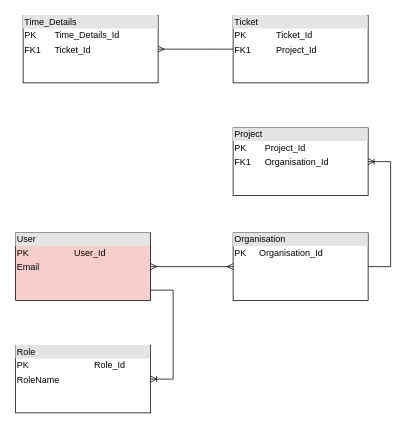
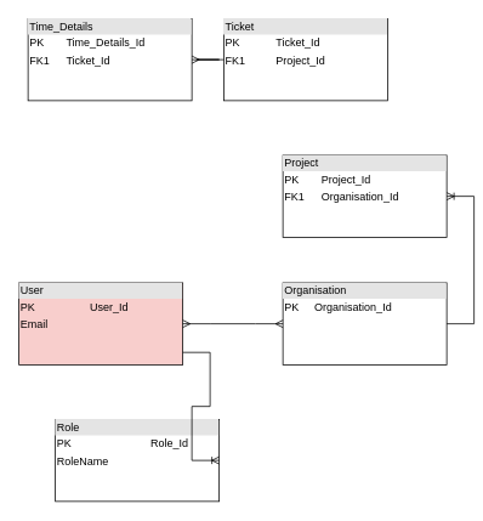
  <mxCell id="0" />
  <mxCell id="1" parent="0" />
  <mxCell id="2" value="&lt;div style=&quot;box-sizing:border-box;width:100%;background:#e4e4e4;padding:2px;&quot;&gt;User&lt;/div&gt;&lt;table style=&quot;width:100%;font-size:1em;&quot; cellpadding=&quot;2&quot; cellspacing=&quot;0&quot;&gt;&lt;tbody&gt;&lt;tr&gt;&lt;td&gt;PK&lt;/td&gt;&lt;td&gt;User_Id&lt;/td&gt;&lt;/tr&gt;&lt;tr&gt;&lt;td&gt;Email&lt;br&gt;&lt;br&gt;&lt;/td&gt;&lt;td&gt;&lt;br&gt;&lt;br&gt;&lt;/td&gt;&lt;/tr&gt;&lt;/tbody&gt;&lt;/table&gt;" style="verticalAlign=top;align=left;overflow=fill;html=1;whiteSpace=wrap;fillColor=#f8cecc;" parent="1" vertex="1"><mxGeometry x="20" y="310" width="180" height="90" as="geometry" /></mxCell>
  <mxCell id="3" value="&lt;div style=&quot;box-sizing:border-box;width:100%;background:#e4e4e4;padding:2px;&quot;&gt;Organisation&lt;/div&gt;&lt;table style=&quot;width:100%;font-size:1em;&quot; cellpadding=&quot;2&quot; cellspacing=&quot;0&quot;&gt;&lt;tbody&gt;&lt;tr&gt;&lt;td&gt;PK&lt;/td&gt;&lt;td&gt;Organisation_Id&lt;/td&gt;&lt;/tr&gt;&lt;tr&gt;&lt;td&gt;&lt;br&gt;&lt;/td&gt;&lt;td&gt;&lt;/td&gt;&lt;/tr&gt;&lt;/tbody&gt;&lt;/table&gt;" style="verticalAlign=top;align=left;overflow=fill;html=1;whiteSpace=wrap;" parent="1" vertex="1"><mxGeometry x="310" y="310" width="180" height="90" as="geometry" /></mxCell>
  <mxCell id="4" value="&lt;div style=&quot;box-sizing:border-box;width:100%;background:#e4e4e4;padding:2px;&quot;&gt;Project&lt;/div&gt;&lt;table style=&quot;width:100%;font-size:1em;&quot; cellpadding=&quot;2&quot; cellspacing=&quot;0&quot;&gt;&lt;tbody&gt;&lt;tr&gt;&lt;td&gt;PK&lt;/td&gt;&lt;td&gt;Project_Id&lt;/td&gt;&lt;/tr&gt;&lt;tr&gt;&lt;td&gt;FK1&lt;/td&gt;&lt;td&gt;Organisation_Id&lt;/td&gt;&lt;/tr&gt;&lt;tr&gt;&lt;td&gt;&lt;/td&gt;&lt;td&gt;&lt;br&gt;&lt;/td&gt;&lt;/tr&gt;&lt;/tbody&gt;&lt;/table&gt;" style="verticalAlign=top;align=left;overflow=fill;html=1;whiteSpace=wrap;" parent="1" vertex="1"><mxGeometry x="310" y="170" width="180" height="90" as="geometry" /></mxCell>
- <mxCell id="5" value="&lt;div style=&quot;box-sizing:border-box;width:100%;background:#e4e4e4;padding:2px;&quot;&gt;Ticket&lt;/div&gt;&lt;table style=&quot;width:100%;font-size:1em;&quot; cellpadding=&quot;2&quot; cellspacing=&quot;0&quot;&gt;&lt;tbody&gt;&lt;tr&gt;&lt;td&gt;PK&lt;/td&gt;&lt;td&gt;Ticket_Id&lt;/td&gt;&lt;/tr&gt;&lt;tr&gt;&lt;td&gt;FK1&lt;/td&gt;&lt;td&gt;Project_Id&lt;/td&gt;&lt;/tr&gt;&lt;tr&gt;&lt;td&gt;&lt;/td&gt;&lt;td&gt;&lt;br&gt;&lt;/td&gt;&lt;/tr&gt;&lt;/tbody&gt;&lt;/table&gt;" style="verticalAlign=top;align=left;overflow=fill;html=1;whiteSpace=wrap;" parent="1" vertex="1"><mxGeometry x="310" y="20" width="180" height="90" as="geometry" /></mxCell>
+ <mxCell id="5" value="&lt;div style=&quot;box-sizing:border-box;width:100%;background:#e4e4e4;padding:2px;&quot;&gt;Ticket&lt;/div&gt;&lt;table style=&quot;width:100%;font-size:1em;&quot; cellpadding=&quot;2&quot; cellspacing=&quot;0&quot;&gt;&lt;tbody&gt;&lt;tr&gt;&lt;td&gt;PK&lt;/td&gt;&lt;td&gt;Ticket_Id&lt;/td&gt;&lt;/tr&gt;&lt;tr&gt;&lt;td&gt;FK1&lt;/td&gt;&lt;td&gt;Project_Id&lt;/td&gt;&lt;/tr&gt;&lt;tr&gt;&lt;td&gt;&lt;/td&gt;&lt;td&gt;&lt;br&gt;&lt;/td&gt;&lt;/tr&gt;&lt;/tbody&gt;&lt;/table&gt;" style="verticalAlign=top;align=left;overflow=fill;html=1;whiteSpace=wrap;" parent="1" vertex="1"><mxGeometry x="245" y="20" width="180" height="90" as="geometry" /></mxCell>
  <mxCell id="6" value="&lt;div style=&quot;box-sizing:border-box;width:100%;background:#e4e4e4;padding:2px;&quot;&gt;Time_Details&lt;/div&gt;&lt;table style=&quot;width:100%;font-size:1em;&quot; cellpadding=&quot;2&quot; cellspacing=&quot;0&quot;&gt;&lt;tbody&gt;&lt;tr&gt;&lt;td&gt;PK&lt;/td&gt;&lt;td&gt;Time_Details_Id&lt;/td&gt;&lt;/tr&gt;&lt;tr&gt;&lt;td&gt;FK1&lt;/td&gt;&lt;td&gt;Ticket_Id&lt;/td&gt;&lt;/tr&gt;&lt;tr&gt;&lt;td&gt;&lt;/td&gt;&lt;td&gt;&lt;br&gt;&lt;/td&gt;&lt;/tr&gt;&lt;/tbody&gt;&lt;/table&gt;" style="verticalAlign=top;align=left;overflow=fill;html=1;whiteSpace=wrap;" parent="1" vertex="1"><mxGeometry x="30" y="20" width="180" height="90" as="geometry" /></mxCell>
  <mxCell id="7" value="" style="edgeStyle=entityRelationEdgeStyle;fontSize=12;html=1;endArrow=ERmany;startArrow=ERmany;rounded=0;exitX=1;exitY=0.5;exitDx=0;exitDy=0;entryX=0;entryY=0.5;entryDx=0;entryDy=0;" parent="1" source="2" target="3" edge="1"><mxGeometry width="100" height="100" relative="1" as="geometry"><mxPoint x="170" y="380" as="sourcePoint" /><mxPoint x="270" y="280" as="targetPoint" /></mxGeometry></mxCell>
  <mxCell id="8" value="" style="edgeStyle=entityRelationEdgeStyle;fontSize=12;html=1;endArrow=ERoneToMany;rounded=0;exitX=1;exitY=0.5;exitDx=0;exitDy=0;" parent="1" source="3" target="4" edge="1"><mxGeometry width="100" height="100" relative="1" as="geometry"><mxPoint x="160" y="320" as="sourcePoint" /><mxPoint x="260" y="200" as="targetPoint" /></mxGeometry></mxCell>
  <mxCell id="9" value="" style="edgeStyle=entityRelationEdgeStyle;fontSize=12;html=1;endArrow=ERmany;rounded=0;exitX=0;exitY=0.5;exitDx=0;exitDy=0;entryX=1;entryY=0.5;entryDx=0;entryDy=0;" parent="1" source="5" target="6" edge="1"><mxGeometry width="100" height="100" relative="1" as="geometry"><mxPoint x="150" y="260" as="sourcePoint" /><mxPoint x="250" y="160" as="targetPoint" /></mxGeometry></mxCell>
- <mxCell id="10" value="&lt;div style=&quot;box-sizing:border-box;width:100%;background:#e4e4e4;padding:2px;&quot;&gt;Role&lt;/div&gt;&lt;table style=&quot;width:100%;font-size:1em;&quot; cellpadding=&quot;2&quot; cellspacing=&quot;0&quot;&gt;&lt;tbody&gt;&lt;tr&gt;&lt;td&gt;PK&lt;/td&gt;&lt;td&gt;Role_Id&lt;/td&gt;&lt;/tr&gt;&lt;tr&gt;&lt;td&gt;RoleName&lt;br&gt;&lt;br&gt;&lt;/td&gt;&lt;td&gt;&lt;br&gt;&lt;br&gt;&lt;/td&gt;&lt;/tr&gt;&lt;/tbody&gt;&lt;/table&gt;" style="verticalAlign=top;align=left;overflow=fill;html=1;whiteSpace=wrap;" vertex="1" parent="1"><mxGeometry x="20" y="460" width="180" height="90" as="geometry" /></mxCell>
+ <mxCell id="10" value="&lt;div style=&quot;box-sizing:border-box;width:100%;background:#e4e4e4;padding:2px;&quot;&gt;Role&lt;/div&gt;&lt;table style=&quot;width:100%;font-size:1em;&quot; cellpadding=&quot;2&quot; cellspacing=&quot;0&quot;&gt;&lt;tbody&gt;&lt;tr&gt;&lt;td&gt;PK&lt;/td&gt;&lt;td&gt;Role_Id&lt;/td&gt;&lt;/tr&gt;&lt;tr&gt;&lt;td&gt;RoleName&lt;br&gt;&lt;br&gt;&lt;/td&gt;&lt;td&gt;&lt;br&gt;&lt;br&gt;&lt;/td&gt;&lt;/tr&gt;&lt;/tbody&gt;&lt;/table&gt;" style="verticalAlign=top;align=left;overflow=fill;html=1;whiteSpace=wrap;" vertex="1" parent="1"><mxGeometry x="60" y="460" width="180" height="90" as="geometry" /></mxCell>
  <mxCell id="11" value="" style="edgeStyle=entityRelationEdgeStyle;fontSize=12;html=1;endArrow=ERoneToMany;rounded=0;exitX=1.02;exitY=0.849;exitDx=0;exitDy=0;entryX=1;entryY=0.5;entryDx=0;entryDy=0;exitPerimeter=0;" edge="1" parent="1" target="10"><mxGeometry width="100" height="100" relative="1" as="geometry"><mxPoint x="200" y="386.41" as="sourcePoint" /><mxPoint x="195.14" y="518.41" as="targetPoint" /><Array as="points"><mxPoint x="201.4" y="445" /><mxPoint x="251.4" y="500" /><mxPoint x="181.4" y="490" /><mxPoint x="181.4" y="500" /><mxPoint x="151.4" y="500" /></Array></mxGeometry></mxCell>
